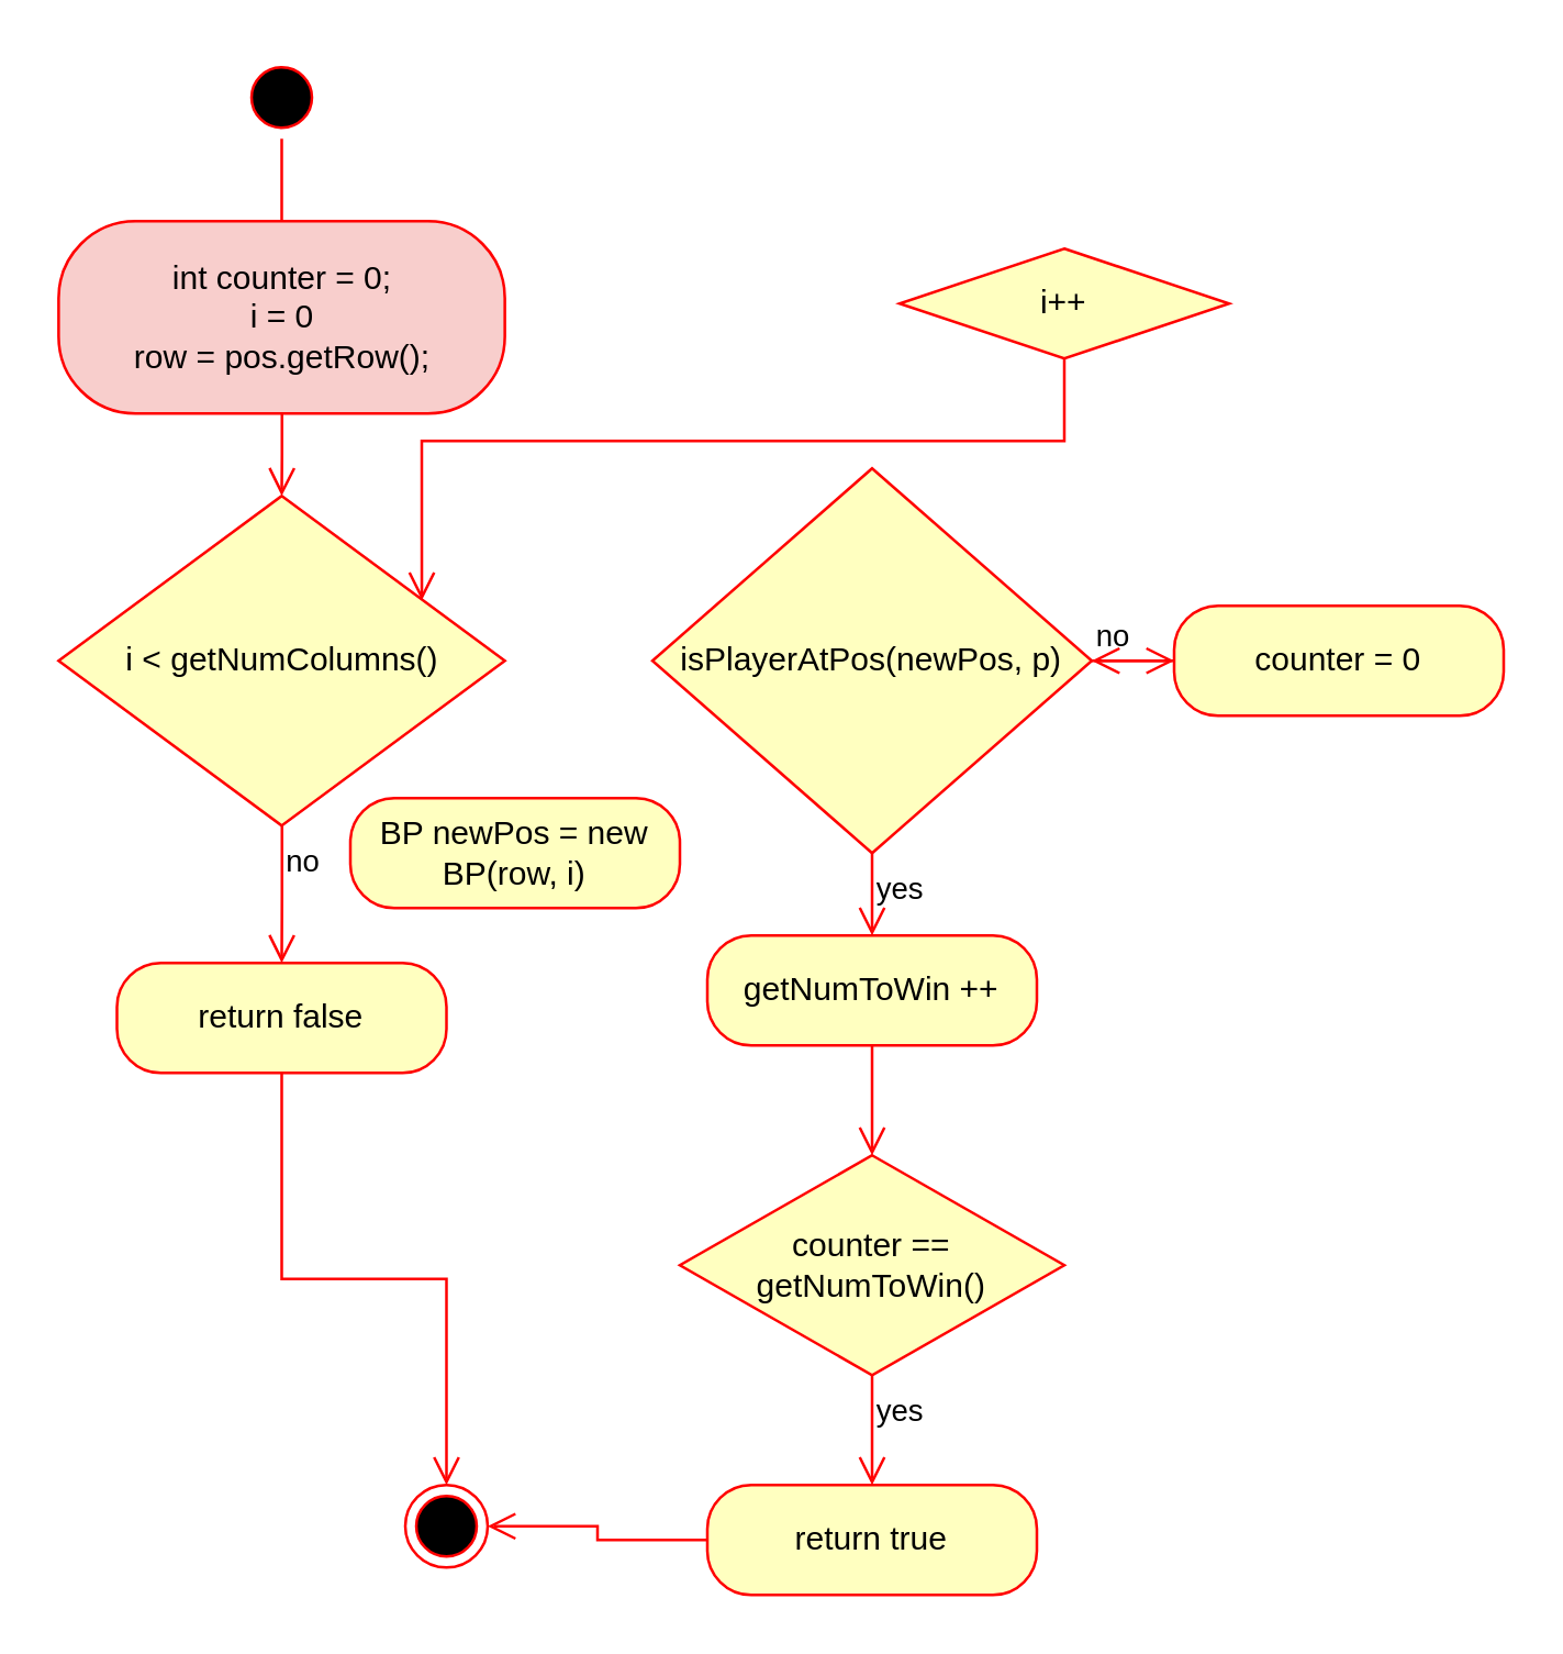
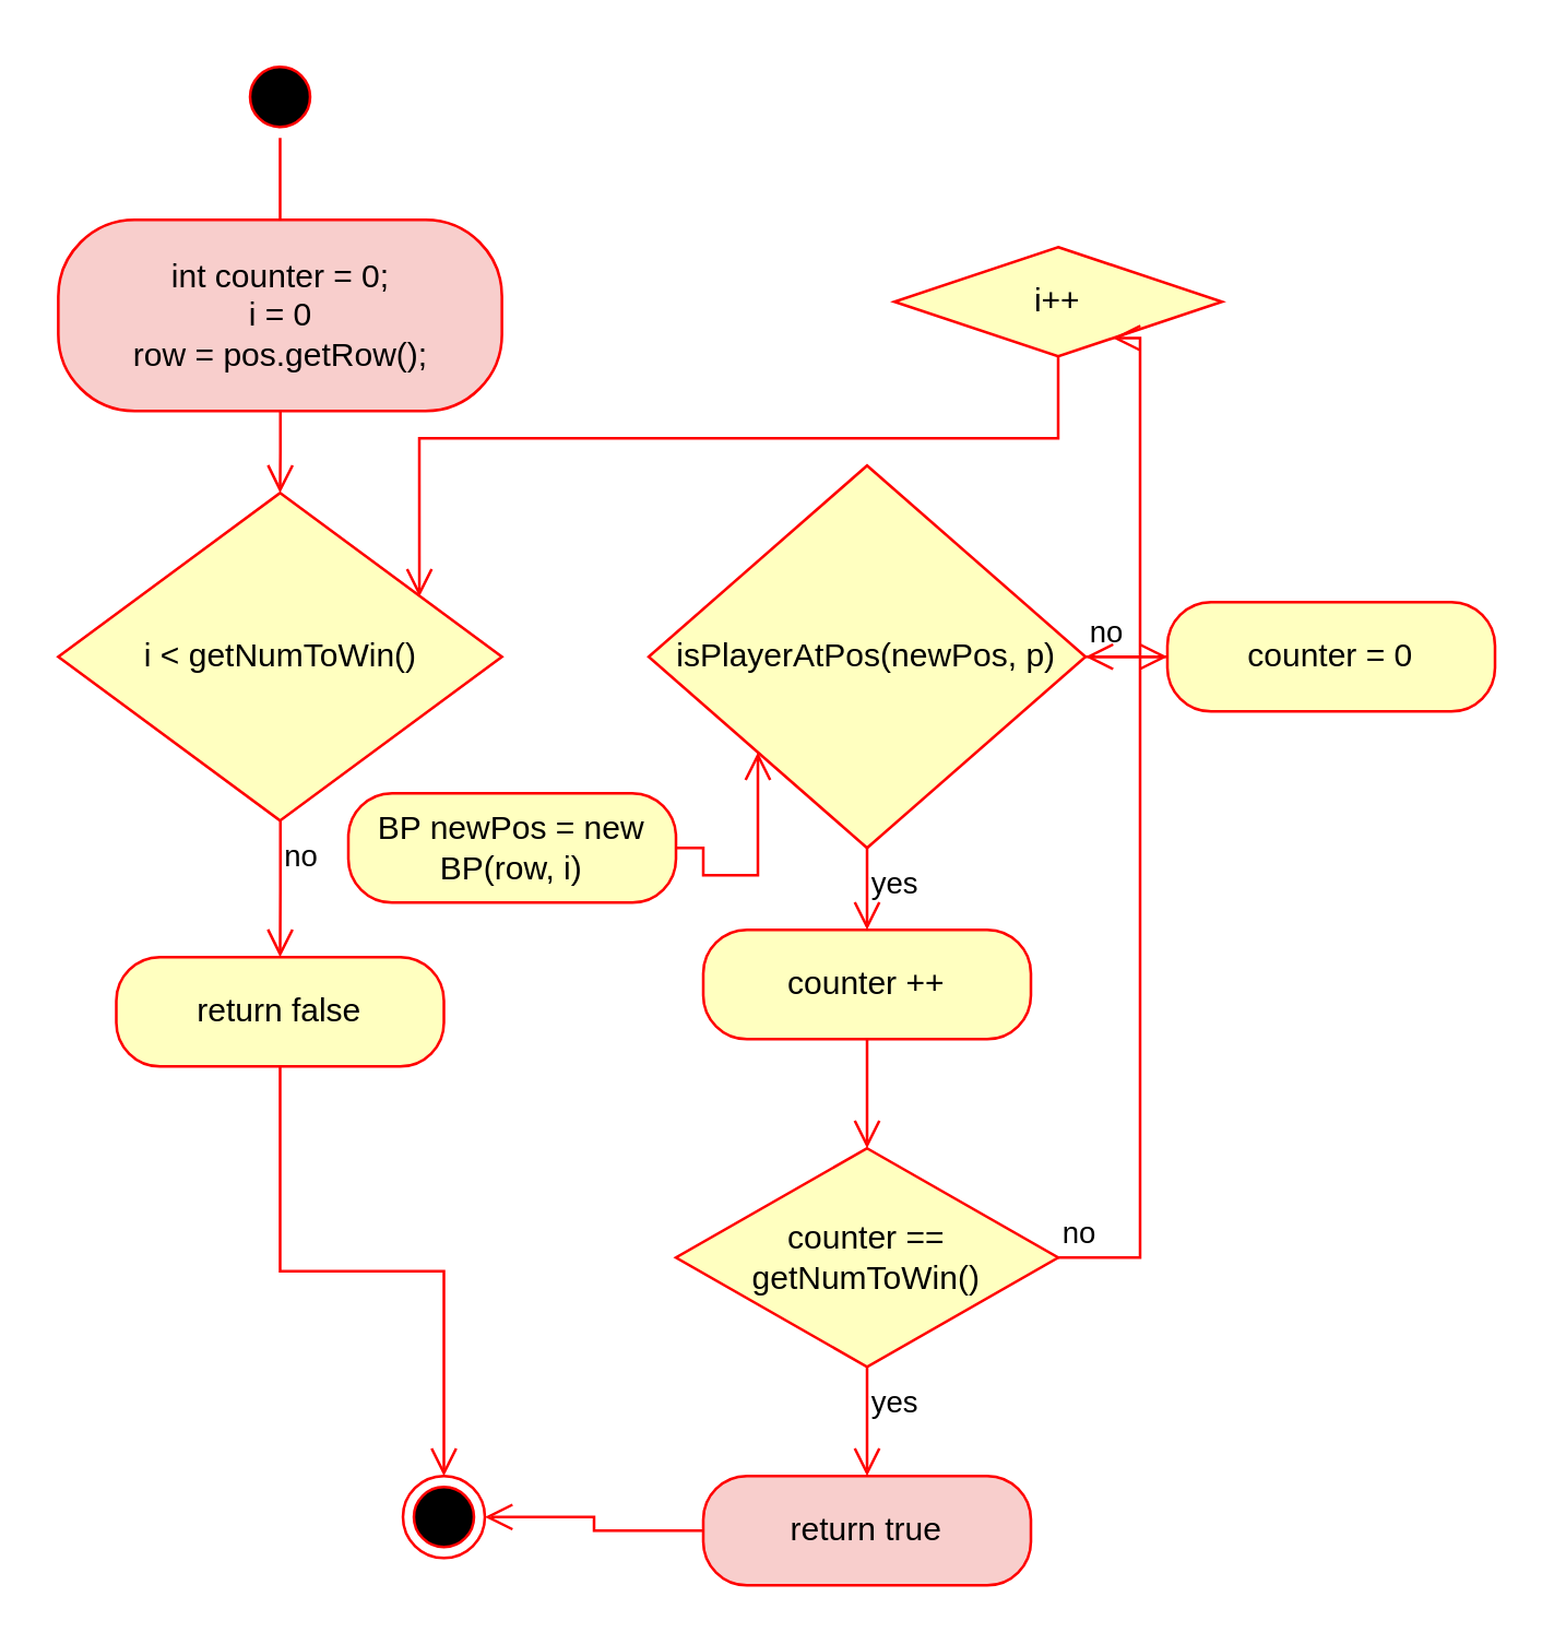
  <mxCell id="0" />
  <mxCell id="1" parent="0" />
  <mxCell id="2" value="" style="ellipse;html=1;shape=startState;fillColor=#000000;strokeColor=#ff0000;" parent="1" vertex="1"><mxGeometry x="87" y="20" width="30" height="30" as="geometry" /></mxCell>
  <mxCell id="3" value="" style="edgeStyle=orthogonalEdgeStyle;html=1;verticalAlign=bottom;endArrow=open;endSize=8;strokeColor=#ff0000;rounded=0;" parent="1" source="2" edge="1"><mxGeometry relative="1" as="geometry"><mxPoint x="102" y="90" as="targetPoint" /></mxGeometry></mxCell>
  <mxCell id="4" value="int counter = 0;&lt;br&gt;i = 0&lt;br&gt;row = pos.getRow();" style="rounded=1;whiteSpace=wrap;html=1;arcSize=40;fontColor=#000000;fillColor=#f8cecc;strokeColor=#ff0000;" parent="1" vertex="1"><mxGeometry x="20.75" y="80" width="162.5" height="70" as="geometry" /></mxCell>
  <mxCell id="5" value="" style="edgeStyle=orthogonalEdgeStyle;html=1;verticalAlign=bottom;endArrow=open;endSize=8;strokeColor=#ff0000;rounded=0;" parent="1" source="4" edge="1"><mxGeometry relative="1" as="geometry"><mxPoint x="102" y="180" as="targetPoint" /></mxGeometry></mxCell>
- <mxCell id="6" value="i &amp;lt; getNumColumns()" style="rhombus;whiteSpace=wrap;html=1;fillColor=#ffffc0;strokeColor=#ff0000;" parent="1" vertex="1"><mxGeometry x="20.75" y="180" width="162.5" height="120" as="geometry" /></mxCell>
+ <mxCell id="6" value="i &amp;lt; getNumToWin()" style="rhombus;whiteSpace=wrap;html=1;fillColor=#ffffc0;strokeColor=#ff0000;" parent="1" vertex="1"><mxGeometry x="20.75" y="180" width="162.5" height="120" as="geometry" /></mxCell>
  <mxCell id="7" value="no" style="edgeStyle=orthogonalEdgeStyle;html=1;align=left;verticalAlign=top;endArrow=open;endSize=8;strokeColor=#ff0000;rounded=0;" parent="1" source="6" edge="1"><mxGeometry x="-1" relative="1" as="geometry"><mxPoint x="102" y="350" as="targetPoint" /></mxGeometry></mxCell>
  <mxCell id="8" value="isPlayerAtPos(newPos, p)" style="rhombus;whiteSpace=wrap;html=1;fillColor=#ffffc0;strokeColor=#ff0000;" parent="1" vertex="1"><mxGeometry x="237" y="170" width="160" height="140" as="geometry" /></mxCell>
  <mxCell id="9" value="no" style="edgeStyle=orthogonalEdgeStyle;html=1;align=left;verticalAlign=bottom;endArrow=open;endSize=8;strokeColor=#ff0000;rounded=0;" parent="1" source="8" edge="1"><mxGeometry x="-1" relative="1" as="geometry"><mxPoint x="427" y="240" as="targetPoint" /></mxGeometry></mxCell>
  <mxCell id="10" value="yes" style="edgeStyle=orthogonalEdgeStyle;html=1;align=left;verticalAlign=top;endArrow=open;endSize=8;strokeColor=#ff0000;rounded=0;" parent="1" source="8" edge="1"><mxGeometry x="-1" relative="1" as="geometry"><mxPoint x="317" y="340" as="targetPoint" /></mxGeometry></mxCell>
  <mxCell id="11" value="i++" style="rhombus;whiteSpace=wrap;html=1;arcSize=40;fontColor=#000000;fillColor=#ffffc0;strokeColor=#ff0000;" parent="1" vertex="1"><mxGeometry x="327" y="90" width="120" height="40" as="geometry" /></mxCell>
  <mxCell id="12" value="" style="edgeStyle=orthogonalEdgeStyle;html=1;verticalAlign=bottom;endArrow=open;endSize=8;strokeColor=#ff0000;rounded=0;entryX=0.814;entryY=0.317;entryDx=0;entryDy=0;entryPerimeter=0;" parent="1" source="11" target="6" edge="1"><mxGeometry relative="1" as="geometry"><mxPoint x="387" y="160" as="targetPoint" /><Array as="points"><mxPoint x="387" y="160" /><mxPoint x="153" y="160" /></Array></mxGeometry></mxCell>
  <mxCell id="13" value="counter = 0" style="rounded=1;whiteSpace=wrap;html=1;arcSize=40;fontColor=#000000;fillColor=#ffffc0;strokeColor=#ff0000;" parent="1" vertex="1"><mxGeometry x="427" y="220" width="120" height="40" as="geometry" /></mxCell>
  <mxCell id="14" value="" style="edgeStyle=orthogonalEdgeStyle;html=1;verticalAlign=bottom;endArrow=open;endSize=8;strokeColor=#ff0000;rounded=0;" parent="1" source="13" target="8" edge="1"><mxGeometry relative="1" as="geometry"><mxPoint x="487" y="320" as="targetPoint" /></mxGeometry></mxCell>
- <mxCell id="15" value="getNumToWin ++" style="rounded=1;whiteSpace=wrap;html=1;arcSize=40;fontColor=#000000;fillColor=#ffffc0;strokeColor=#ff0000;" parent="1" vertex="1"><mxGeometry x="257" y="340" width="120" height="40" as="geometry" /></mxCell>
+ <mxCell id="15" value="counter ++" style="rounded=1;whiteSpace=wrap;html=1;arcSize=40;fontColor=#000000;fillColor=#ffffc0;strokeColor=#ff0000;" parent="1" vertex="1"><mxGeometry x="257" y="340" width="120" height="40" as="geometry" /></mxCell>
  <mxCell id="16" value="" style="edgeStyle=orthogonalEdgeStyle;html=1;verticalAlign=bottom;endArrow=open;endSize=8;strokeColor=#ff0000;rounded=0;" parent="1" source="15" edge="1"><mxGeometry relative="1" as="geometry"><mxPoint x="317" y="420" as="targetPoint" /></mxGeometry></mxCell>
  <mxCell id="17" value="counter == getNumToWin()" style="rhombus;whiteSpace=wrap;html=1;fillColor=#ffffc0;strokeColor=#ff0000;" parent="1" vertex="1"><mxGeometry x="247" y="420" width="140" height="80" as="geometry" /></mxCell>
+ <mxCell id="18" value="no" style="edgeStyle=orthogonalEdgeStyle;html=1;align=left;verticalAlign=bottom;endArrow=open;endSize=8;strokeColor=#ff0000;rounded=0;entryX=0.75;entryY=1;entryDx=0;entryDy=0;" parent="1" source="17" target="11" edge="1"><mxGeometry x="-1" relative="1" as="geometry"><mxPoint x="437" y="460" as="targetPoint" /><Array as="points"><mxPoint x="417" y="460" /></Array></mxGeometry></mxCell>
  <mxCell id="19" value="yes" style="edgeStyle=orthogonalEdgeStyle;html=1;align=left;verticalAlign=top;endArrow=open;endSize=8;strokeColor=#ff0000;rounded=0;" parent="1" source="17" edge="1"><mxGeometry x="-1" relative="1" as="geometry"><mxPoint x="317" y="540" as="targetPoint" /></mxGeometry></mxCell>
- <mxCell id="20" value="return true" style="rounded=1;whiteSpace=wrap;html=1;arcSize=40;fontColor=#000000;fillColor=#ffffc0;strokeColor=#ff0000;" parent="1" vertex="1"><mxGeometry x="257" y="540" width="120" height="40" as="geometry" /></mxCell>
+ <mxCell id="20" value="return true" style="rounded=1;whiteSpace=wrap;html=1;arcSize=40;fontColor=#000000;fillColor=#f8cecc;strokeColor=#ff0000;" parent="1" vertex="1"><mxGeometry x="257" y="540" width="120" height="40" as="geometry" /></mxCell>
  <mxCell id="21" value="" style="edgeStyle=orthogonalEdgeStyle;html=1;verticalAlign=bottom;endArrow=open;endSize=8;strokeColor=#ff0000;rounded=0;entryX=1;entryY=0.5;entryDx=0;entryDy=0;" parent="1" source="20" target="22" edge="1"><mxGeometry relative="1" as="geometry"><mxPoint x="317" y="640" as="targetPoint" /></mxGeometry></mxCell>
  <mxCell id="22" value="" style="ellipse;html=1;shape=endState;fillColor=#000000;strokeColor=#ff0000;" parent="1" vertex="1"><mxGeometry x="147" y="540" width="30" height="30" as="geometry" /></mxCell>
  <mxCell id="23" value="return false" style="rounded=1;whiteSpace=wrap;html=1;arcSize=40;fontColor=#000000;fillColor=#ffffc0;strokeColor=#ff0000;" parent="1" vertex="1"><mxGeometry x="42" y="350" width="120" height="40" as="geometry" /></mxCell>
  <mxCell id="24" value="" style="edgeStyle=orthogonalEdgeStyle;html=1;verticalAlign=bottom;endArrow=open;endSize=8;strokeColor=#ff0000;rounded=0;entryX=0.5;entryY=0;entryDx=0;entryDy=0;" parent="1" source="23" target="22" edge="1"><mxGeometry relative="1" as="geometry"><mxPoint x="102" y="450" as="targetPoint" /></mxGeometry></mxCell>
  <mxCell id="25" value="BP newPos = new BP(row, i)" style="rounded=1;whiteSpace=wrap;html=1;arcSize=40;fontColor=#000000;fillColor=#ffffc0;strokeColor=#ff0000;" parent="1" vertex="1"><mxGeometry x="127" y="290" width="120" height="40" as="geometry" /></mxCell>
+ <mxCell id="26" value="" style="edgeStyle=orthogonalEdgeStyle;html=1;verticalAlign=bottom;endArrow=open;endSize=8;strokeColor=#ff0000;rounded=0;entryX=0;entryY=1;entryDx=0;entryDy=0;" parent="1" source="25" target="8" edge="1"><mxGeometry relative="1" as="geometry"><mxPoint x="187" y="390" as="targetPoint" /><Array as="points"><mxPoint x="257" y="310" /><mxPoint x="257" y="320" /><mxPoint x="277" y="320" /></Array></mxGeometry></mxCell>
